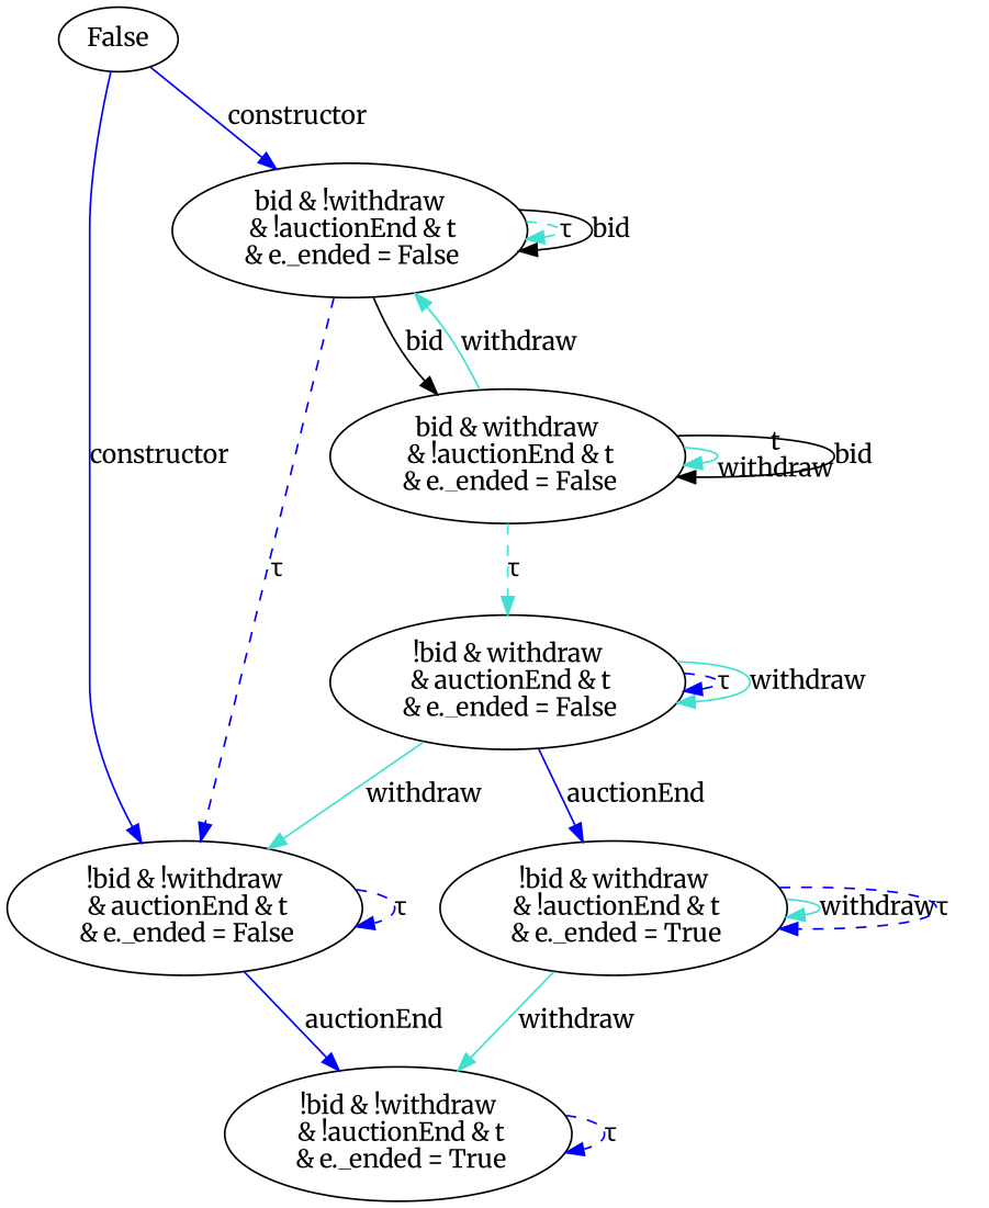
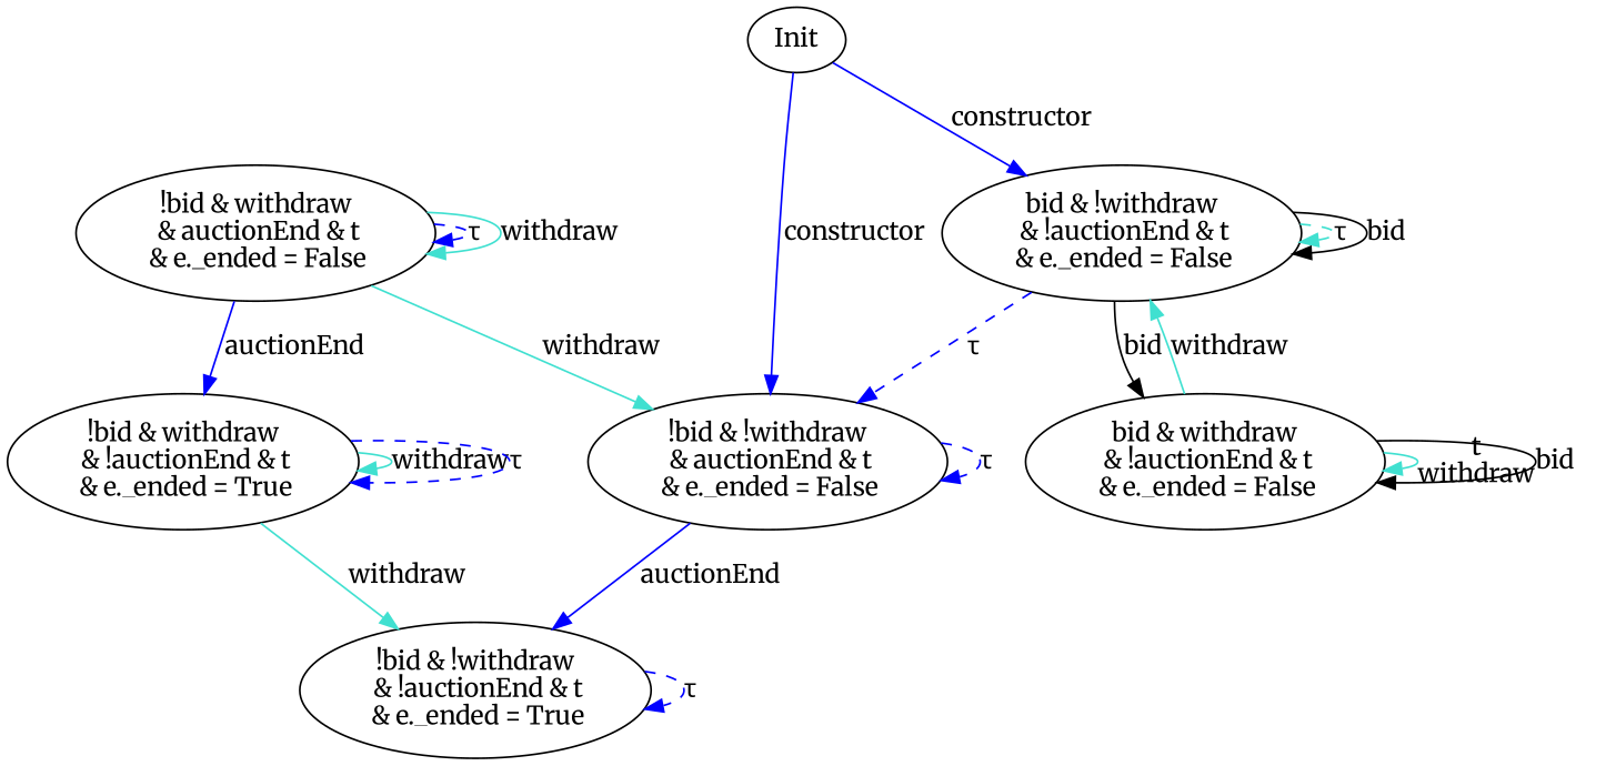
  digraph {
    fontname=Merriweather
    node [fontname=Merriweather]
    edge [color=blue fontname=Merriweather]
-   n1 [label=False]
+   n1 [label=Init]
    n2 [label="!bid & !withdraw\n & auctionEnd & t\n & e._ended = False"]
    n3 [label="bid & !withdraw\n & !auctionEnd & t\n & e._ended = False"]
    n4 [label="!bid & !withdraw\n & !auctionEnd & t\n & e._ended = True"]
    n5 [label="bid & withdraw\n & !auctionEnd & t\n & e._ended = False"]
    n6 [label="!bid & withdraw\n & !auctionEnd & t\n & e._ended = True"]
    n7 [label="!bid & withdraw\n & auctionEnd & t\n & e._ended = False"]
    n1 -> n2 [label=constructor]
    n1 -> n3 [label=constructor]
    n2 -> n2 [label="τ" style=dashed]
    n2 -> n4 [label=auctionEnd]
    n3 -> n2 [label="τ" style=dashed]
    n3 -> n3 [color=turquoise label="τ" style=dashed]
    n3 -> n3 [color=black label=bid]
    n3 -> n5 [color=black label=bid]
    n4 -> n4 [label="τ" style=dashed]
    n5 -> n3 [color=turquoise label=withdraw]
    n5 -> n5 [color=turquoise label="t\nwithdraw"]
    n5 -> n5 [color=black label=bid]
-   n5 -> n7 [color=turquoise label="τ" style=dashed]
    n6 -> n4 [color=turquoise label=withdraw]
    n6 -> n6 [color=turquoise label=withdraw]
    n6 -> n6 [label="τ" style=dashed]
    n7 -> n2 [color=turquoise label=withdraw]
    n7 -> n6 [label=auctionEnd]
    n7 -> n7 [label="τ" style=dashed]
    n7 -> n7 [color=turquoise label=withdraw]
  }
